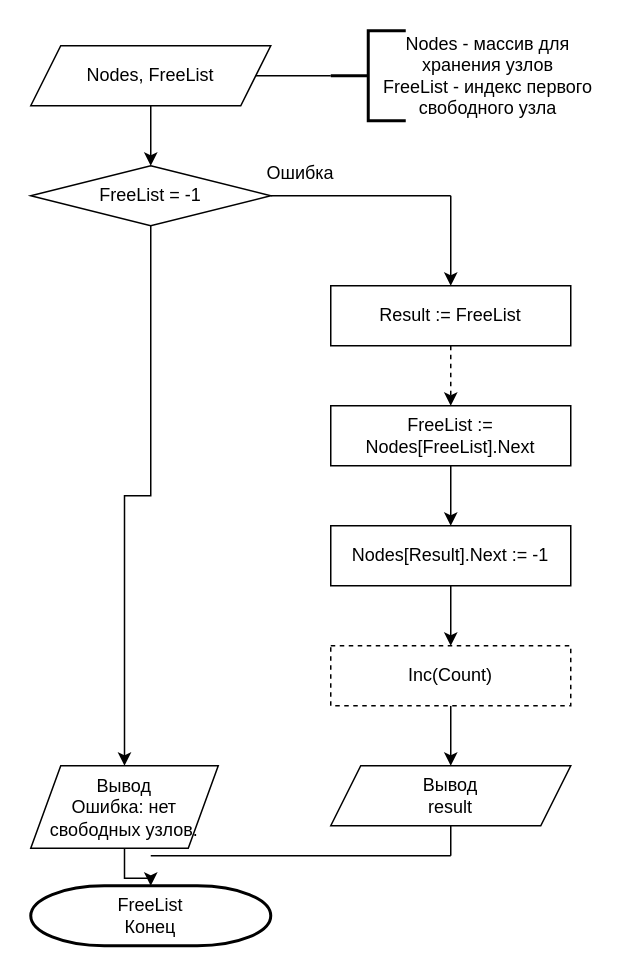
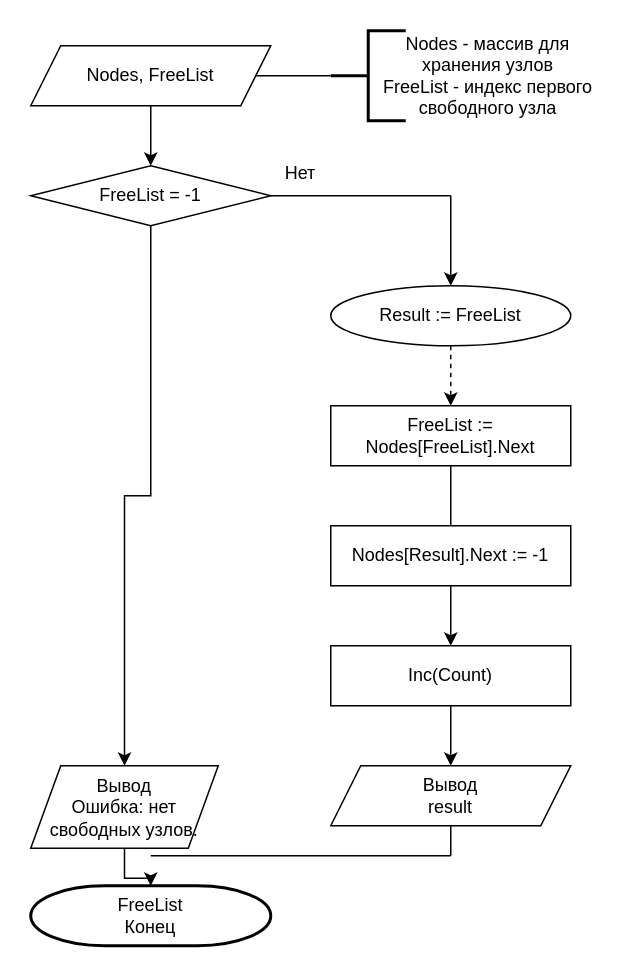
  <mxCell id="0" />
  <mxCell id="1" parent="0" />
  <mxCell id="2" style="edgeStyle=orthogonalEdgeStyle;rounded=0;orthogonalLoop=1;jettySize=auto;html=1;entryX=0.5;entryY=0;entryDx=0;entryDy=0;" edge="1" parent="1" source="3" target="8"><mxGeometry relative="1" as="geometry" /></mxCell>
  <mxCell id="3" value="Nodes,&amp;nbsp;FreeList" style="shape=parallelogram;perimeter=parallelogramPerimeter;whiteSpace=wrap;html=1;fixedSize=1;" vertex="1" parent="1"><mxGeometry x="20" y="30" width="160" height="40" as="geometry" /></mxCell>
  <mxCell id="4" value="" style="strokeWidth=2;html=1;shape=mxgraph.flowchart.annotation_2;align=left;labelPosition=right;pointerEvents=1;" vertex="1" parent="1"><mxGeometry x="220" y="20" width="50" height="60" as="geometry" /></mxCell>
  <mxCell id="5" value="" style="endArrow=none;html=1;rounded=0;exitX=1;exitY=0.5;exitDx=0;exitDy=0;entryX=0;entryY=0.5;entryDx=0;entryDy=0;entryPerimeter=0;" edge="1" parent="1" source="3" target="4"><mxGeometry width="50" height="50" relative="1" as="geometry"><mxPoint x="220" y="390" as="sourcePoint" /><mxPoint x="270" y="340" as="targetPoint" /></mxGeometry></mxCell>
  <mxCell id="6" value="Nodes - массив для хранения узлов&lt;div&gt;FreeList - индекс первого свободного узла&lt;/div&gt;" style="text;html=1;align=center;verticalAlign=middle;whiteSpace=wrap;rounded=0;" vertex="1" parent="1"><mxGeometry x="250" y="20" width="150" height="60" as="geometry" /></mxCell>
  <mxCell id="7" style="edgeStyle=orthogonalEdgeStyle;rounded=0;orthogonalLoop=1;jettySize=auto;html=1;entryX=0.5;entryY=0;entryDx=0;entryDy=0;" edge="1" parent="1" source="8" target="9"><mxGeometry relative="1" as="geometry" /></mxCell>
  <mxCell id="8" value="FreeList = -1" style="rhombus;whiteSpace=wrap;html=1;" vertex="1" parent="1"><mxGeometry x="20" y="110" width="160" height="40" as="geometry" /></mxCell>
  <mxCell id="9" value="Вывод&lt;div&gt;Ошибка: нет свободных узлов.&lt;/div&gt;" style="shape=parallelogram;perimeter=parallelogramPerimeter;whiteSpace=wrap;html=1;fixedSize=1;" vertex="1" parent="1"><mxGeometry x="20" y="510" width="125" height="55" as="geometry" /></mxCell>
  <mxCell id="10" style="edgeStyle=orthogonalEdgeStyle;rounded=0;orthogonalLoop=1;jettySize=auto;html=1;entryX=0.5;entryY=0;entryDx=0;entryDy=0;dashed=1;" edge="1" parent="1" source="11" target="15"><mxGeometry relative="1" as="geometry" /></mxCell>
- <mxCell id="11" value="Result := FreeList" style="rounded=0;whiteSpace=wrap;html=1;" vertex="1" parent="1"><mxGeometry x="220" y="190" width="160" height="40" as="geometry" /></mxCell>
+ <mxCell id="11" value="Result := FreeList" style="ellipse;whiteSpace=wrap;html=1;" vertex="1" parent="1"><mxGeometry x="220" y="190" width="160" height="40" as="geometry" /></mxCell>
  <mxCell id="12" value="" style="endArrow=none;html=1;rounded=0;exitX=1;exitY=0.5;exitDx=0;exitDy=0;" edge="1" parent="1" source="8"><mxGeometry width="50" height="50" relative="1" as="geometry"><mxPoint x="220" y="390" as="sourcePoint" /><mxPoint x="300" y="130" as="targetPoint" /></mxGeometry></mxCell>
  <mxCell id="13" value="" style="endArrow=classic;html=1;rounded=0;entryX=0.5;entryY=0;entryDx=0;entryDy=0;" edge="1" parent="1" target="11"><mxGeometry width="50" height="50" relative="1" as="geometry"><mxPoint x="300" y="130" as="sourcePoint" /><mxPoint x="270" y="340" as="targetPoint" /></mxGeometry></mxCell>
- <mxCell id="14" style="edgeStyle=orthogonalEdgeStyle;rounded=0;orthogonalLoop=1;jettySize=auto;html=1;entryX=0.5;entryY=0;entryDx=0;entryDy=0;" edge="1" parent="1" source="15" target="19"><mxGeometry relative="1" as="geometry" /></mxCell>
+ <mxCell id="14" style="edgeStyle=orthogonalEdgeStyle;rounded=0;orthogonalLoop=1;jettySize=auto;html=1;entryX=0.5;entryY=0;entryDx=0;entryDy=0;endArrow=none;" edge="1" parent="1" source="15" target="19"><mxGeometry relative="1" as="geometry" /></mxCell>
  <mxCell id="15" value="FreeList := Nodes[FreeList].Next" style="rounded=0;whiteSpace=wrap;html=1;" vertex="1" parent="1"><mxGeometry x="220" y="270" width="160" height="40" as="geometry" /></mxCell>
  <mxCell id="16" style="edgeStyle=orthogonalEdgeStyle;rounded=0;orthogonalLoop=1;jettySize=auto;html=1;entryX=0.5;entryY=0;entryDx=0;entryDy=0;" edge="1" parent="1" source="17" target="20"><mxGeometry relative="1" as="geometry" /></mxCell>
- <mxCell id="17" value="Inc(Count)" style="rounded=0;whiteSpace=wrap;html=1;dashed=1;" vertex="1" parent="1"><mxGeometry x="220" y="430" width="160" height="40" as="geometry" /></mxCell>
+ <mxCell id="17" value="Inc(Count)" style="rounded=0;whiteSpace=wrap;html=1;" vertex="1" parent="1"><mxGeometry x="220" y="430" width="160" height="40" as="geometry" /></mxCell>
  <mxCell id="18" style="edgeStyle=orthogonalEdgeStyle;rounded=0;orthogonalLoop=1;jettySize=auto;html=1;" edge="1" parent="1" source="19" target="17"><mxGeometry relative="1" as="geometry" /></mxCell>
  <mxCell id="19" value="Nodes[Result].Next := -1" style="rounded=0;whiteSpace=wrap;html=1;" vertex="1" parent="1"><mxGeometry x="220" y="350" width="160" height="40" as="geometry" /></mxCell>
  <mxCell id="20" value="Вывод&lt;div&gt;result&lt;/div&gt;" style="shape=parallelogram;perimeter=parallelogramPerimeter;whiteSpace=wrap;html=1;fixedSize=1;" vertex="1" parent="1"><mxGeometry x="220" y="510" width="160" height="40" as="geometry" /></mxCell>
  <mxCell id="21" value="FreeList&lt;div&gt;Конец&lt;/div&gt;" style="strokeWidth=2;html=1;shape=mxgraph.flowchart.terminator;whiteSpace=wrap;" vertex="1" parent="1"><mxGeometry x="20" y="590" width="160" height="40" as="geometry" /></mxCell>
  <mxCell id="22" style="edgeStyle=orthogonalEdgeStyle;rounded=0;orthogonalLoop=1;jettySize=auto;html=1;entryX=0.5;entryY=0;entryDx=0;entryDy=0;entryPerimeter=0;" edge="1" parent="1" source="9" target="21"><mxGeometry relative="1" as="geometry" /></mxCell>
  <mxCell id="23" value="" style="endArrow=none;html=1;rounded=0;entryX=0.5;entryY=1;entryDx=0;entryDy=0;" edge="1" parent="1" target="20"><mxGeometry width="50" height="50" relative="1" as="geometry"><mxPoint x="300" y="570" as="sourcePoint" /><mxPoint x="270" y="470" as="targetPoint" /></mxGeometry></mxCell>
  <mxCell id="24" value="" style="endArrow=none;html=1;rounded=0;" edge="1" parent="1"><mxGeometry width="50" height="50" relative="1" as="geometry"><mxPoint x="100" y="570" as="sourcePoint" /><mxPoint x="300" y="570" as="targetPoint" /></mxGeometry></mxCell>
- <mxCell id="25" value="Ошибка" style="text;html=1;align=center;verticalAlign=middle;whiteSpace=wrap;rounded=0;" vertex="1" parent="1"><mxGeometry x="170" y="100" width="60" height="30" as="geometry" /></mxCell>
+ <mxCell id="25" value="Нет" style="text;html=1;align=center;verticalAlign=middle;whiteSpace=wrap;rounded=0;" vertex="1" parent="1"><mxGeometry x="170" y="100" width="60" height="30" as="geometry" /></mxCell>
